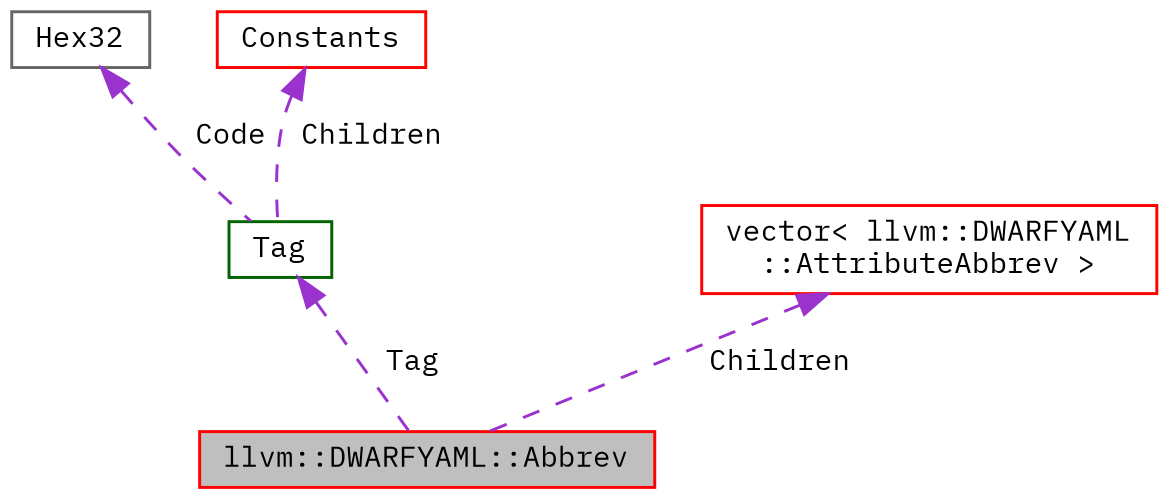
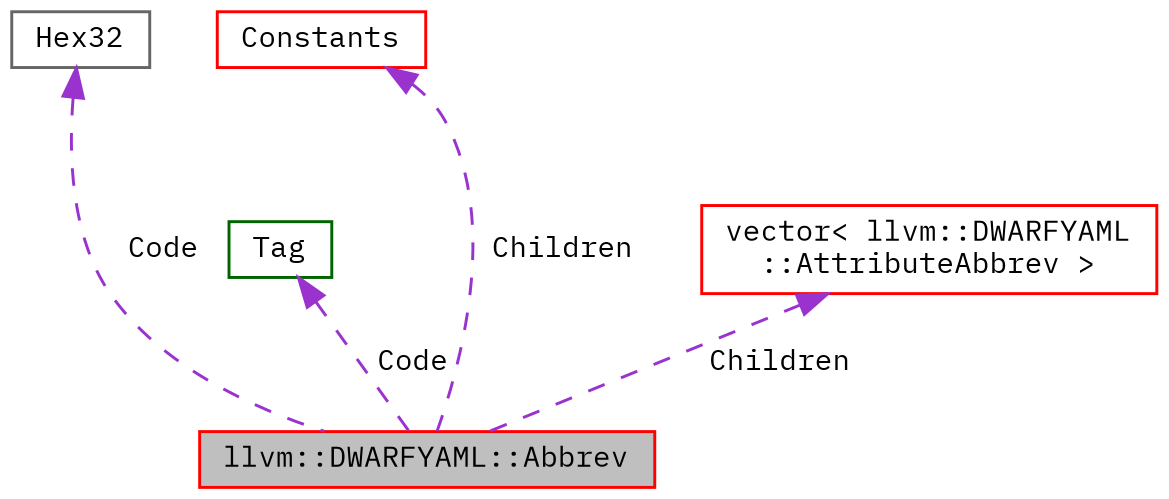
  digraph {
    fontname="IBM Plex Mono"
    node [color=red fontname="IBM Plex Mono" fontsize=10 shape=box]
    edge [color=darkorchid3 dir=back fontname="IBM Plex Mono" fontsize=10 labelfontname=Helvetica labelfontsize=10 style=dashed]
    n1 [fillcolor=grey75 fontcolor=black height=0.2 label="llvm::DWARFYAML::Abbrev" style=filled width=0.4]
    n2 [color=gray40 height=0.2 label=Hex32 width=0.4]
    n3 [color=darkgreen height=0.2 label=Tag width=0.4]
    n4 [height=0.2 label=Constants width=0.4]
    n5 [height=0.2 label="vector\< llvm::DWARFYAML\l::AttributeAbbrev \>" width=0.4]
-   n2 -> n3 [label=" Code"]
-   n3 -> n1 [label=" Tag"]
-   n4 -> n3 [label=" Children"]
+   n2 -> n1 [label=" Code"]
+   n3 -> n1 [label=" Code"]
+   n4 -> n1 [label=" Children"]
    n5 -> n1 [label=" Children"]
  }
